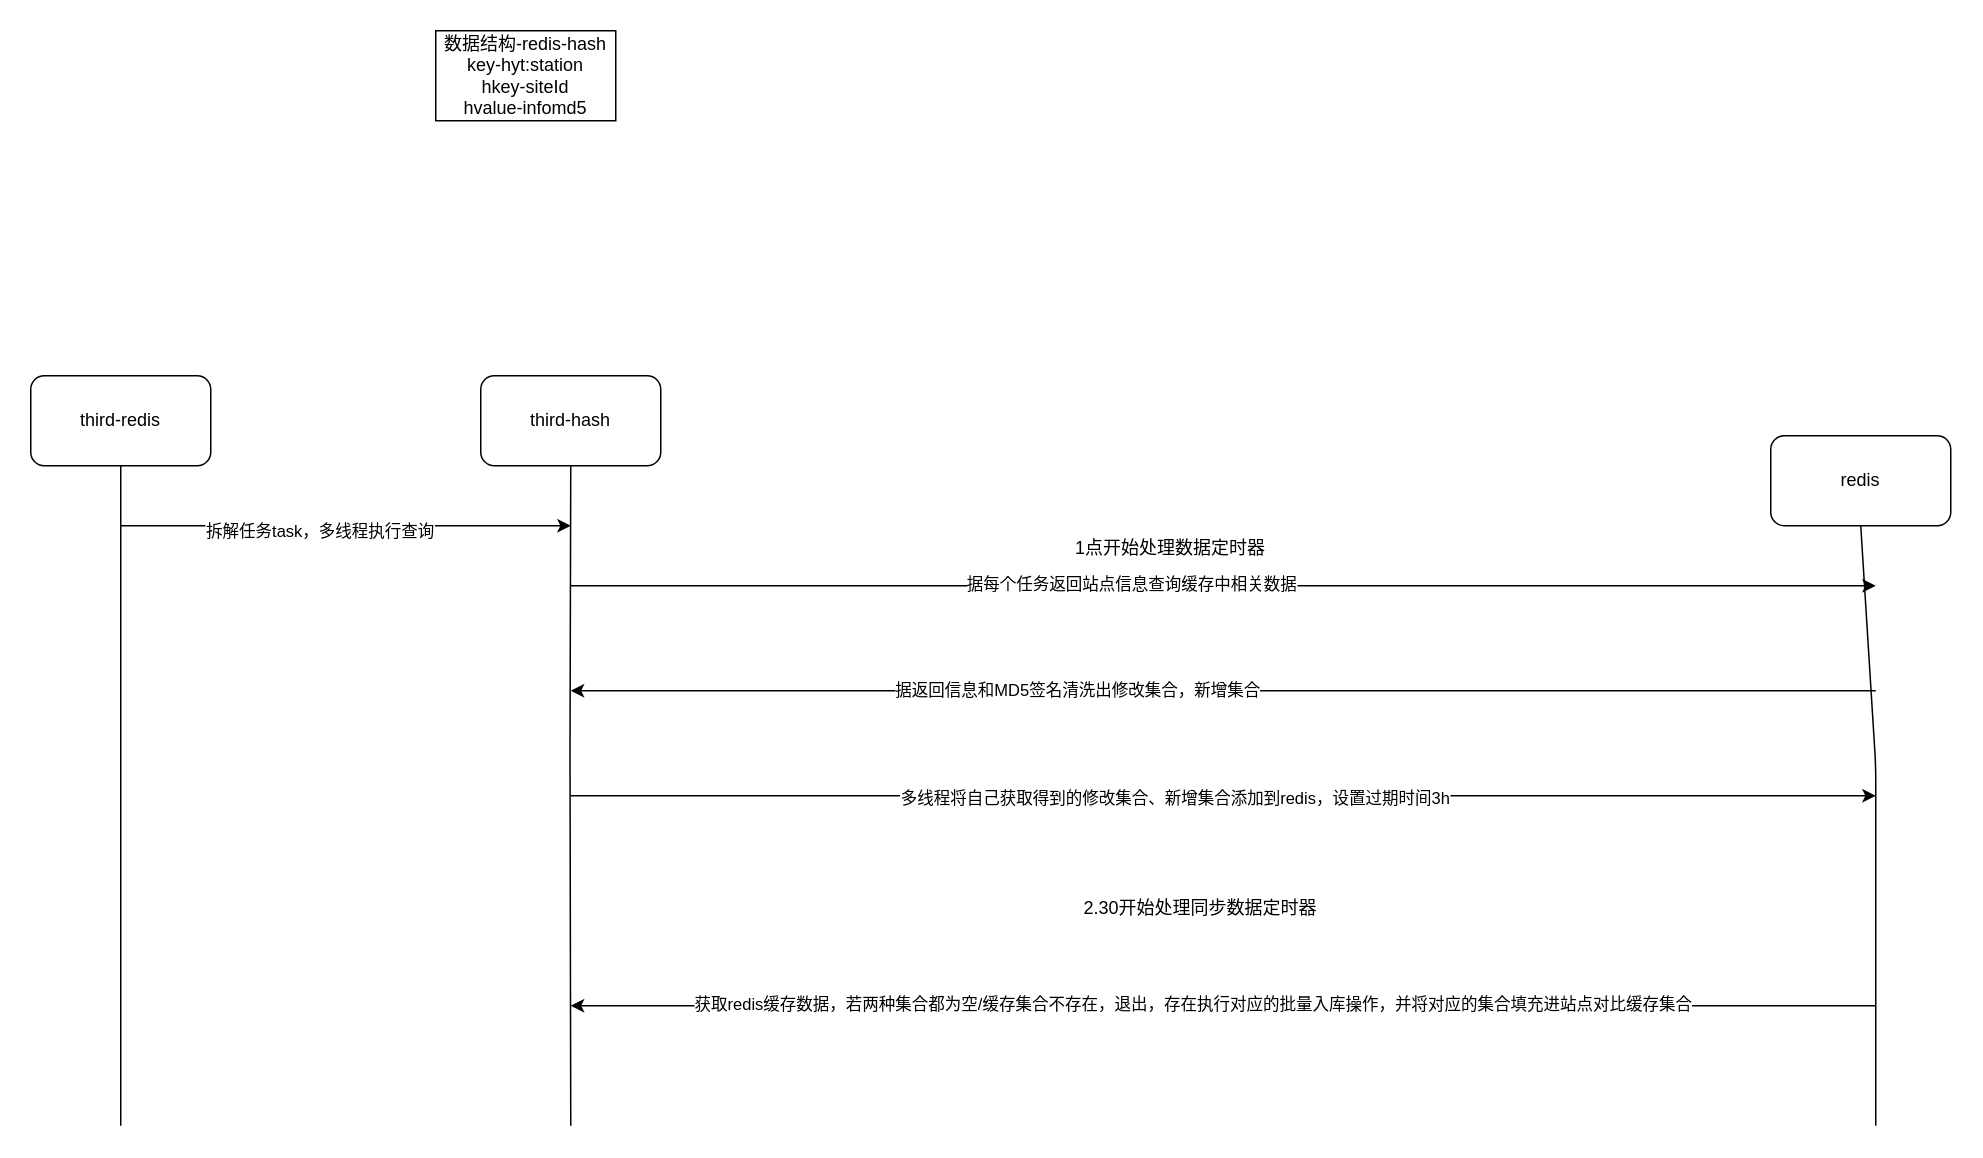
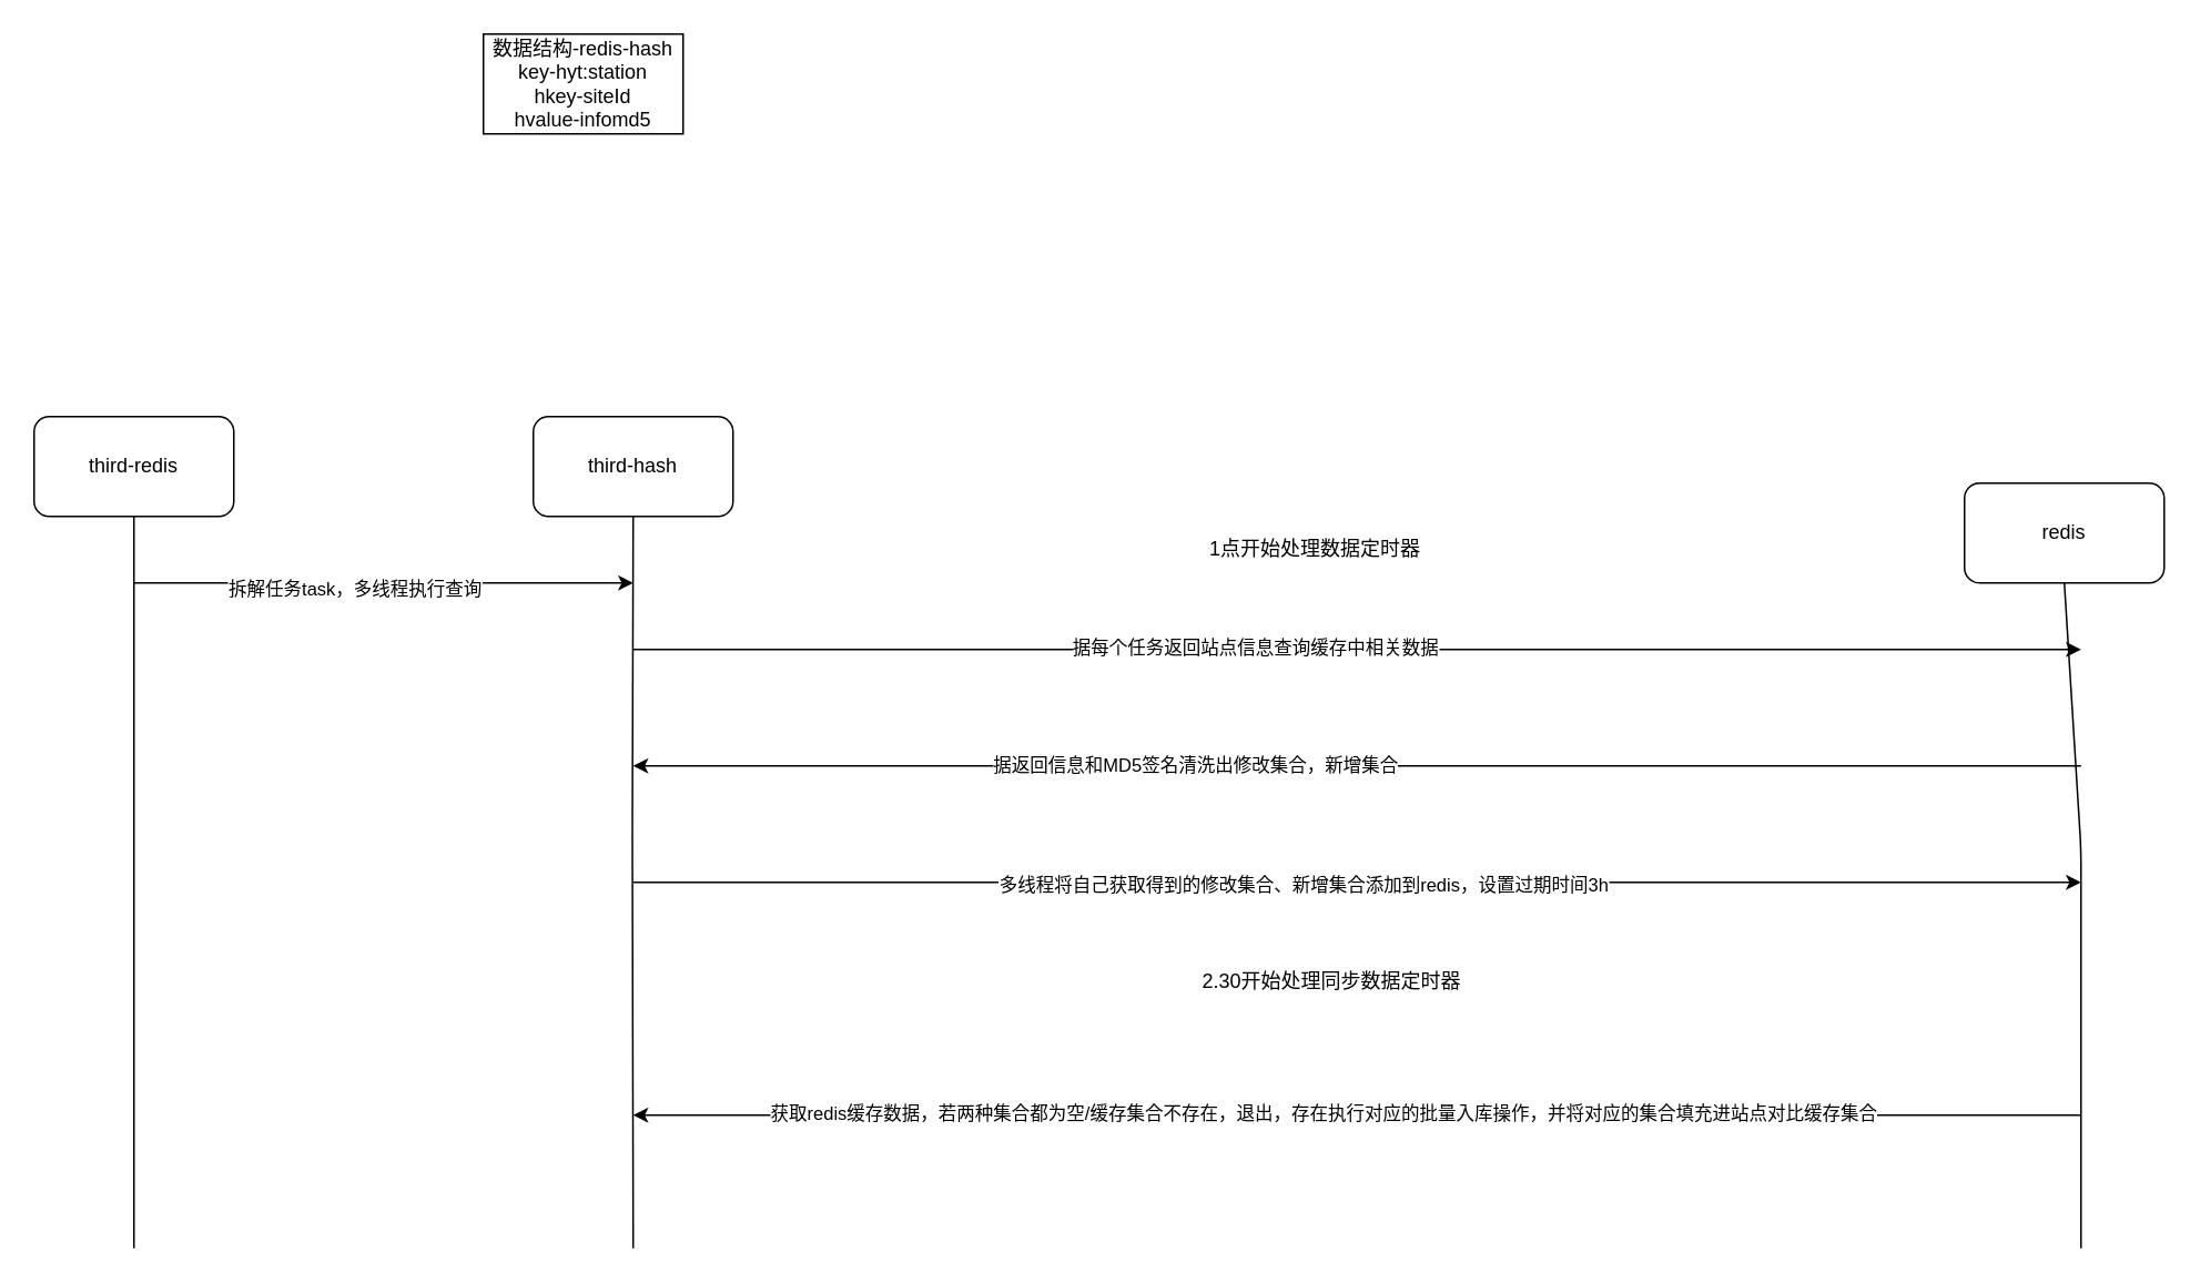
  <mxCell id="0" />
  <mxCell id="1" parent="0" />
  <mxCell id="2" value="数据结构-redis-hash&lt;br&gt;key-hyt:station&lt;br&gt;hkey-siteId&lt;br&gt;hvalue-infomd5" style="rounded=0;whiteSpace=wrap;html=1;" vertex="1" parent="1"><mxGeometry x="290" y="20" width="120" height="60" as="geometry" /></mxCell>
  <mxCell id="3" value="third-hash" style="rounded=1;whiteSpace=wrap;html=1;" vertex="1" parent="1"><mxGeometry x="320" y="250" width="120" height="60" as="geometry" /></mxCell>
  <mxCell id="4" value="third-redis" style="rounded=1;whiteSpace=wrap;html=1;" vertex="1" parent="1"><mxGeometry x="20" y="250" width="120" height="60" as="geometry" /></mxCell>
  <mxCell id="5" value="redis" style="rounded=1;whiteSpace=wrap;html=1;" vertex="1" parent="1"><mxGeometry x="1180" y="290" width="120" height="60" as="geometry" /></mxCell>
  <mxCell id="6" value="" style="endArrow=none;html=1;entryX=0.5;entryY=1;entryDx=0;entryDy=0;" edge="1" parent="1" target="4"><mxGeometry width="50" height="50" relative="1" as="geometry"><mxPoint x="80" y="750" as="sourcePoint" /><mxPoint x="360" y="450" as="targetPoint" /><Array as="points"><mxPoint x="80" y="490" /></Array></mxGeometry></mxCell>
  <mxCell id="7" value="" style="endArrow=classic;html=1;" edge="1" parent="1"><mxGeometry width="50" height="50" relative="1" as="geometry"><mxPoint x="80" y="350" as="sourcePoint" /><mxPoint x="380" y="350" as="targetPoint" /></mxGeometry></mxCell>
  <mxCell id="8" value="拆解任务task，多线程执行查询" style="edgeLabel;html=1;align=center;verticalAlign=middle;resizable=0;points=[];" vertex="1" connectable="0" parent="7"><mxGeometry x="-0.118" y="-3" relative="1" as="geometry"><mxPoint as="offset" /></mxGeometry></mxCell>
  <mxCell id="9" value="" style="endArrow=none;html=1;entryX=0.5;entryY=1;entryDx=0;entryDy=0;" edge="1" parent="1" target="3"><mxGeometry width="50" height="50" relative="1" as="geometry"><mxPoint x="380" y="750" as="sourcePoint" /><mxPoint x="379.5" y="320" as="targetPoint" /><Array as="points"><mxPoint x="379.5" y="500" /></Array></mxGeometry></mxCell>
  <mxCell id="10" value="" style="endArrow=classic;html=1;" edge="1" parent="1"><mxGeometry width="50" height="50" relative="1" as="geometry"><mxPoint x="380" y="390" as="sourcePoint" /><mxPoint x="1250" y="390" as="targetPoint" /></mxGeometry></mxCell>
  <mxCell id="11" value="据每个任务返回站点信息查询缓存中相关数据" style="edgeLabel;html=1;align=center;verticalAlign=middle;resizable=0;points=[];" vertex="1" connectable="0" parent="10"><mxGeometry x="-0.142" y="2" relative="1" as="geometry"><mxPoint as="offset" /></mxGeometry></mxCell>
  <mxCell id="12" value="" style="endArrow=none;html=1;entryX=0.5;entryY=1;entryDx=0;entryDy=0;" edge="1" parent="1" target="5"><mxGeometry width="50" height="50" relative="1" as="geometry"><mxPoint x="1250" y="750" as="sourcePoint" /><mxPoint x="1260.5" y="330" as="targetPoint" /><Array as="points"><mxPoint x="1250" y="510" /></Array></mxGeometry></mxCell>
  <mxCell id="13" value="" style="endArrow=classic;html=1;" edge="1" parent="1"><mxGeometry width="50" height="50" relative="1" as="geometry"><mxPoint x="1250" y="460" as="sourcePoint" /><mxPoint x="380" y="460" as="targetPoint" /></mxGeometry></mxCell>
  <mxCell id="14" value="据返回信息和MD5签名清洗出修改集合，新增集合" style="edgeLabel;html=1;align=center;verticalAlign=middle;resizable=0;points=[];" vertex="1" connectable="0" parent="13"><mxGeometry x="0.226" y="-1" relative="1" as="geometry"><mxPoint as="offset" /></mxGeometry></mxCell>
  <mxCell id="15" value="" style="endArrow=classic;html=1;" edge="1" parent="1"><mxGeometry width="50" height="50" relative="1" as="geometry"><mxPoint x="380" y="530" as="sourcePoint" /><mxPoint x="1250" y="530" as="targetPoint" /></mxGeometry></mxCell>
  <mxCell id="16" value="多线程将自己获取得到的修改集合、新增集合添加到redis，设置过期时间3h" style="edgeLabel;html=1;align=center;verticalAlign=middle;resizable=0;points=[];" vertex="1" connectable="0" parent="15"><mxGeometry x="-0.077" y="-1" relative="1" as="geometry"><mxPoint as="offset" /></mxGeometry></mxCell>
- <mxCell id="17" value="1点开始处理数据定时器" style="text;html=1;strokeColor=none;fillColor=none;align=center;verticalAlign=middle;whiteSpace=wrap;rounded=0;" vertex="1" parent="1"><mxGeometry x="700" y="355" width="160" height="20" as="geometry" /></mxCell>
- <mxCell id="18" value="2.30开始处理同步数据定时器" style="text;html=1;strokeColor=none;fillColor=none;align=center;verticalAlign=middle;whiteSpace=wrap;rounded=0;" vertex="1" parent="1"><mxGeometry x="720" y="595" width="160" height="20" as="geometry" /></mxCell>
+ <mxCell id="17" value="1点开始处理数据定时器" style="text;html=1;strokeColor=none;fillColor=none;align=center;verticalAlign=middle;whiteSpace=wrap;rounded=0;" vertex="1" parent="1"><mxGeometry x="710" y="320" width="160" height="20" as="geometry" /></mxCell>
+ <mxCell id="18" value="2.30开始处理同步数据定时器" style="text;html=1;strokeColor=none;fillColor=none;align=center;verticalAlign=middle;whiteSpace=wrap;rounded=0;" vertex="1" parent="1"><mxGeometry x="720" y="580" width="160" height="20" as="geometry" /></mxCell>
  <mxCell id="19" value="" style="endArrow=classic;html=1;" edge="1" parent="1"><mxGeometry width="50" height="50" relative="1" as="geometry"><mxPoint x="1250" y="670" as="sourcePoint" /><mxPoint x="380" y="670" as="targetPoint" /></mxGeometry></mxCell>
  <mxCell id="20" value="获取redis缓存数据，若两种集合都为空/缓存集合不存在，退出，存在执行对应的批量入库操作，并将对应的集合填充进站点对比缓存集合" style="edgeLabel;html=1;align=center;verticalAlign=middle;resizable=0;points=[];" vertex="1" connectable="0" parent="19"><mxGeometry x="0.048" y="-2" relative="1" as="geometry"><mxPoint as="offset" /></mxGeometry></mxCell>
